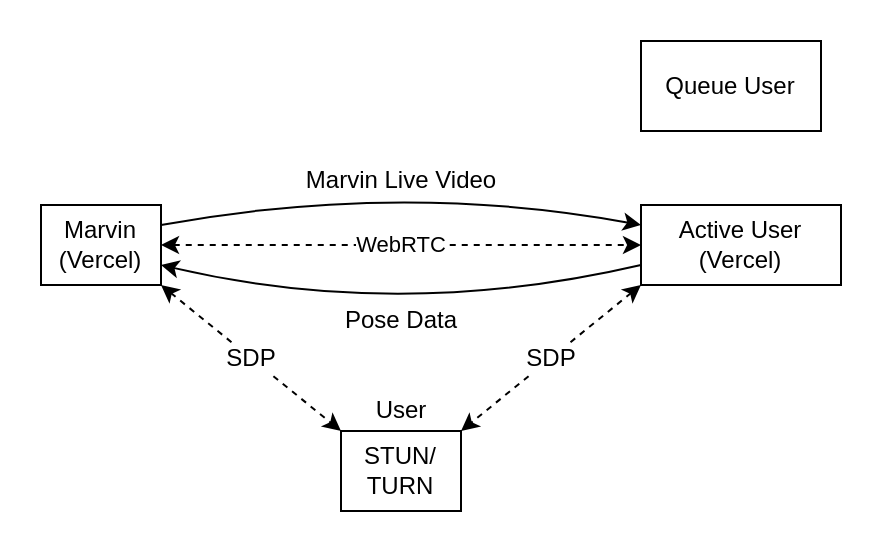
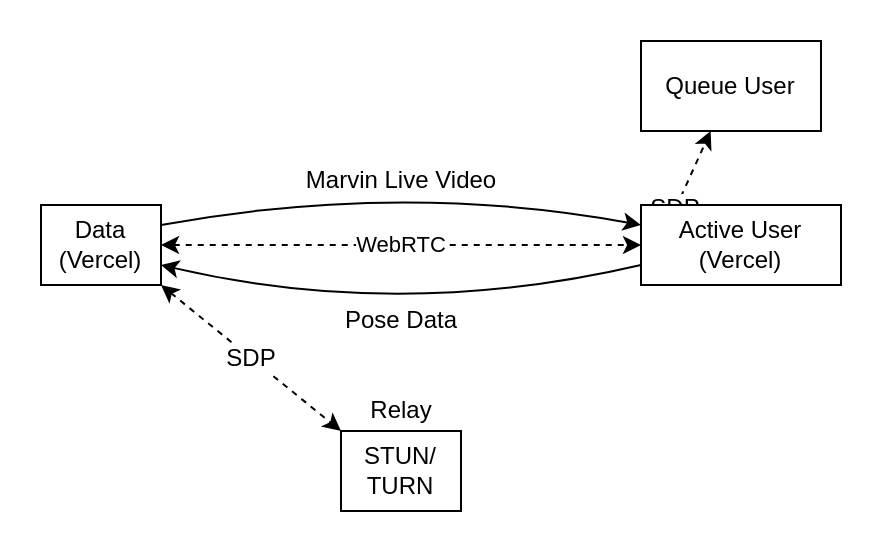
  <mxCell id="0" />
  <mxCell id="1" parent="0" />
  <mxCell id="2" value="WebRTC" style="edgeStyle=none;html=1;exitX=1;exitY=0.5;exitDx=0;exitDy=0;entryX=0;entryY=0.5;entryDx=0;entryDy=0;startArrow=classic;startFill=1;noEdgeStyle=1;dashed=1;" edge="1" parent="1" source="5" target="8"><mxGeometry x="-0.002" relative="1" as="geometry"><mxPoint as="offset" /></mxGeometry></mxCell>
  <mxCell id="3" value="SDP" style="edgeStyle=none;html=1;exitX=1;exitY=1;exitDx=0;exitDy=0;entryX=0;entryY=0;entryDx=0;entryDy=0;fontFamily=Helvetica;fontSize=12;fontColor=default;startArrow=classic;startFill=1;dashed=1;" edge="1" parent="1" source="5" target="11"><mxGeometry relative="1" as="geometry" /></mxCell>
  <mxCell id="4" value="Marvin Live Video" style="edgeStyle=none;html=1;exitX=1;exitY=0.25;exitDx=0;exitDy=0;entryX=0;entryY=0.25;entryDx=0;entryDy=0;fontFamily=Helvetica;fontSize=12;fontColor=default;startArrow=none;startFill=0;curved=1;" edge="1" parent="1" source="5" target="8"><mxGeometry relative="1" as="geometry"><Array as="points"><mxPoint x="200" y="90" /></Array></mxGeometry></mxCell>
- <mxCell id="5" value="Marvin&lt;br&gt;(Vercel)" style="whiteSpace=wrap;html=1;" vertex="1" parent="1"><mxGeometry x="20" y="102" width="60" height="40" as="geometry" /></mxCell>
- <mxCell id="6" value="SDP" style="edgeStyle=none;html=1;exitX=0;exitY=1;exitDx=0;exitDy=0;entryX=1;entryY=0;entryDx=0;entryDy=0;fontFamily=Helvetica;fontSize=12;fontColor=default;startArrow=classic;startFill=1;dashed=1;" edge="1" parent="1" source="8" target="11"><mxGeometry relative="1" as="geometry" /></mxCell>
+ <mxCell id="5" value="Data&lt;br&gt;(Vercel)" style="whiteSpace=wrap;html=1;" vertex="1" parent="1"><mxGeometry x="20" y="102" width="60" height="40" as="geometry" /></mxCell>
+ <mxCell id="6" value="SDP" style="edgeStyle=none;html=1;exitX=0;exitY=1;exitDx=0;exitDy=0;fontFamily=Helvetica;fontSize=12;fontColor=default;startArrow=classic;startFill=1;dashed=1;" edge="1" parent="1" source="8" target="9"><mxGeometry relative="1" as="geometry" /></mxCell>
  <mxCell id="7" value="Pose Data" style="edgeStyle=none;html=1;exitX=0;exitY=0.75;exitDx=0;exitDy=0;entryX=1;entryY=0.75;entryDx=0;entryDy=0;fontFamily=Helvetica;fontSize=12;fontColor=default;startArrow=none;startFill=0;curved=1;" edge="1" parent="1" source="8" target="5"><mxGeometry relative="1" as="geometry"><Array as="points"><mxPoint x="200" y="160" /></Array></mxGeometry></mxCell>
  <mxCell id="8" value="Active User&lt;br&gt;(Vercel)" style="whiteSpace=wrap;html=1;" vertex="1" parent="1"><mxGeometry x="320" y="102" width="100" height="40" as="geometry" /></mxCell>
  <mxCell id="9" value="Queue&amp;nbsp;User" style="whiteSpace=wrap;html=1;strokeColor=default;fontFamily=Helvetica;fontSize=12;fontColor=default;fillColor=default;" vertex="1" parent="1"><mxGeometry x="320" y="20" width="90" height="45" as="geometry" /></mxCell>
  <mxCell id="10" value="" style="group" vertex="1" connectable="0" parent="1"><mxGeometry x="170" y="190" width="60" height="65" as="geometry" /></mxCell>
  <mxCell id="11" value="STUN/&lt;br&gt;TURN" style="whiteSpace=wrap;html=1;strokeColor=default;fontFamily=Helvetica;fontSize=12;fontColor=default;fillColor=default;" vertex="1" parent="10"><mxGeometry y="25" width="60" height="40" as="geometry" /></mxCell>
- <mxCell id="12" value="User" style="text;html=1;align=center;verticalAlign=middle;resizable=0;points=[];autosize=1;strokeColor=none;fillColor=none;fontSize=12;fontFamily=Helvetica;fontColor=default;" vertex="1" parent="10"><mxGeometry x="5" width="50" height="30" as="geometry" /></mxCell>
+ <mxCell id="12" value="Relay" style="text;html=1;align=center;verticalAlign=middle;resizable=0;points=[];autosize=1;strokeColor=none;fillColor=none;fontSize=12;fontFamily=Helvetica;fontColor=default;" vertex="1" parent="10"><mxGeometry x="5" width="50" height="30" as="geometry" /></mxCell>
